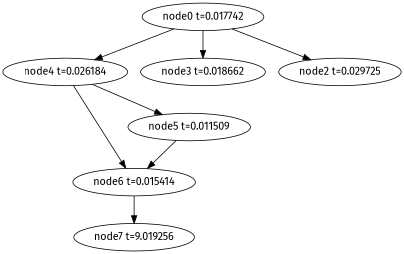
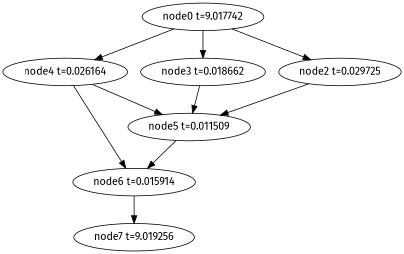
  digraph {
    fontname="Fira Sans"
    node [fontname="Fira Sans"]
    edge [fontname="Fira Sans"]
    n1 [label="node7 t=9.019256"]
-   n2 [label="node6 t=0.015414"]
+   n2 [label="node6 t=0.015914"]
    n3 [label="node5 t=0.011509"]
-   n4 [label="node4 t=0.026184"]
+   n4 [label="node4 t=0.026164"]
    n5 [label="node3 t=0.018662"]
    n6 [label="node2 t=0.029725"]
-   n7 [label="node0 t=0.017742"]
+   n7 [label="node0 t=9.017742"]
    n2 -> n1
    n3 -> n2
    n4 -> n2
    n4 -> n3
+   n5 -> n3
+   n6 -> n3
    n7 -> n4
    n7 -> n5
    n7 -> n6
  }
